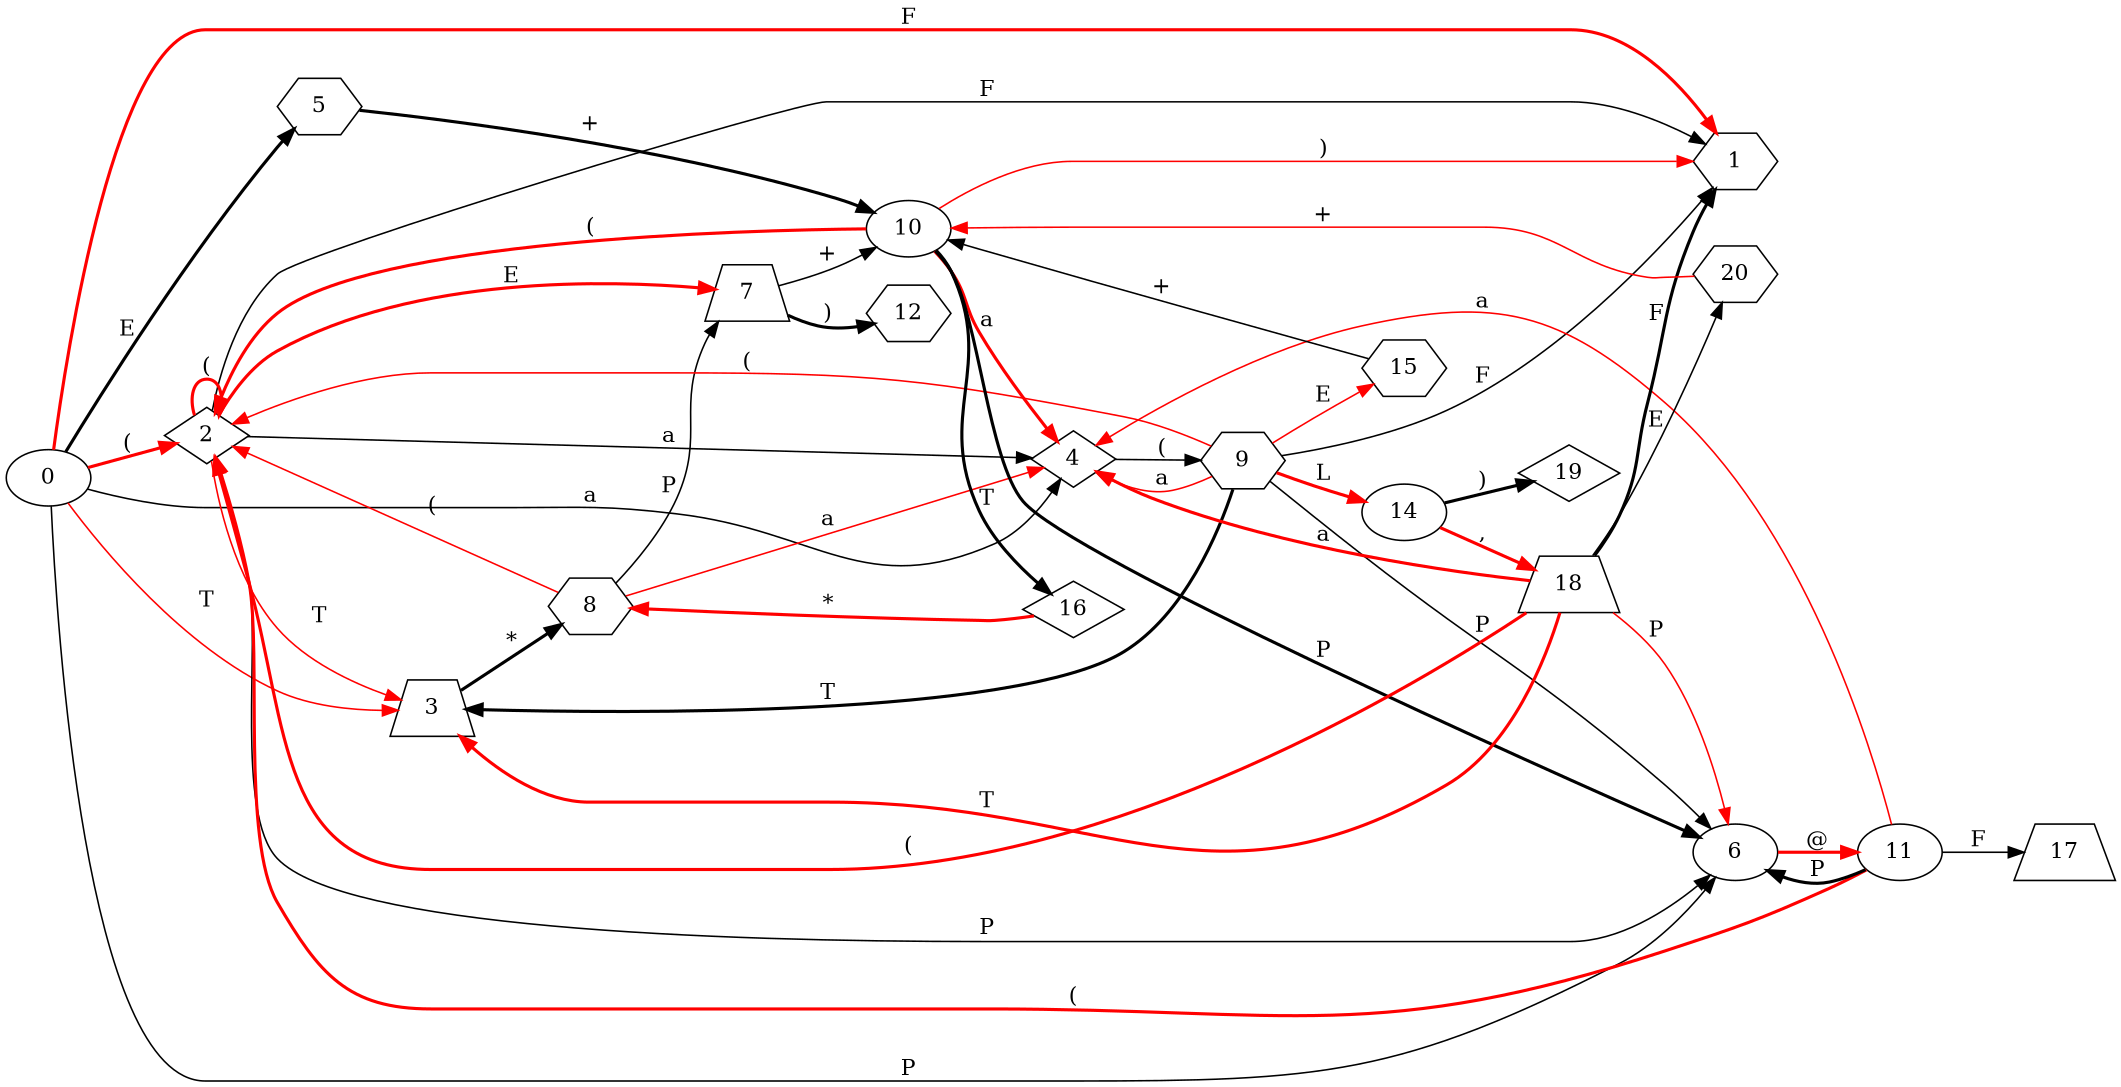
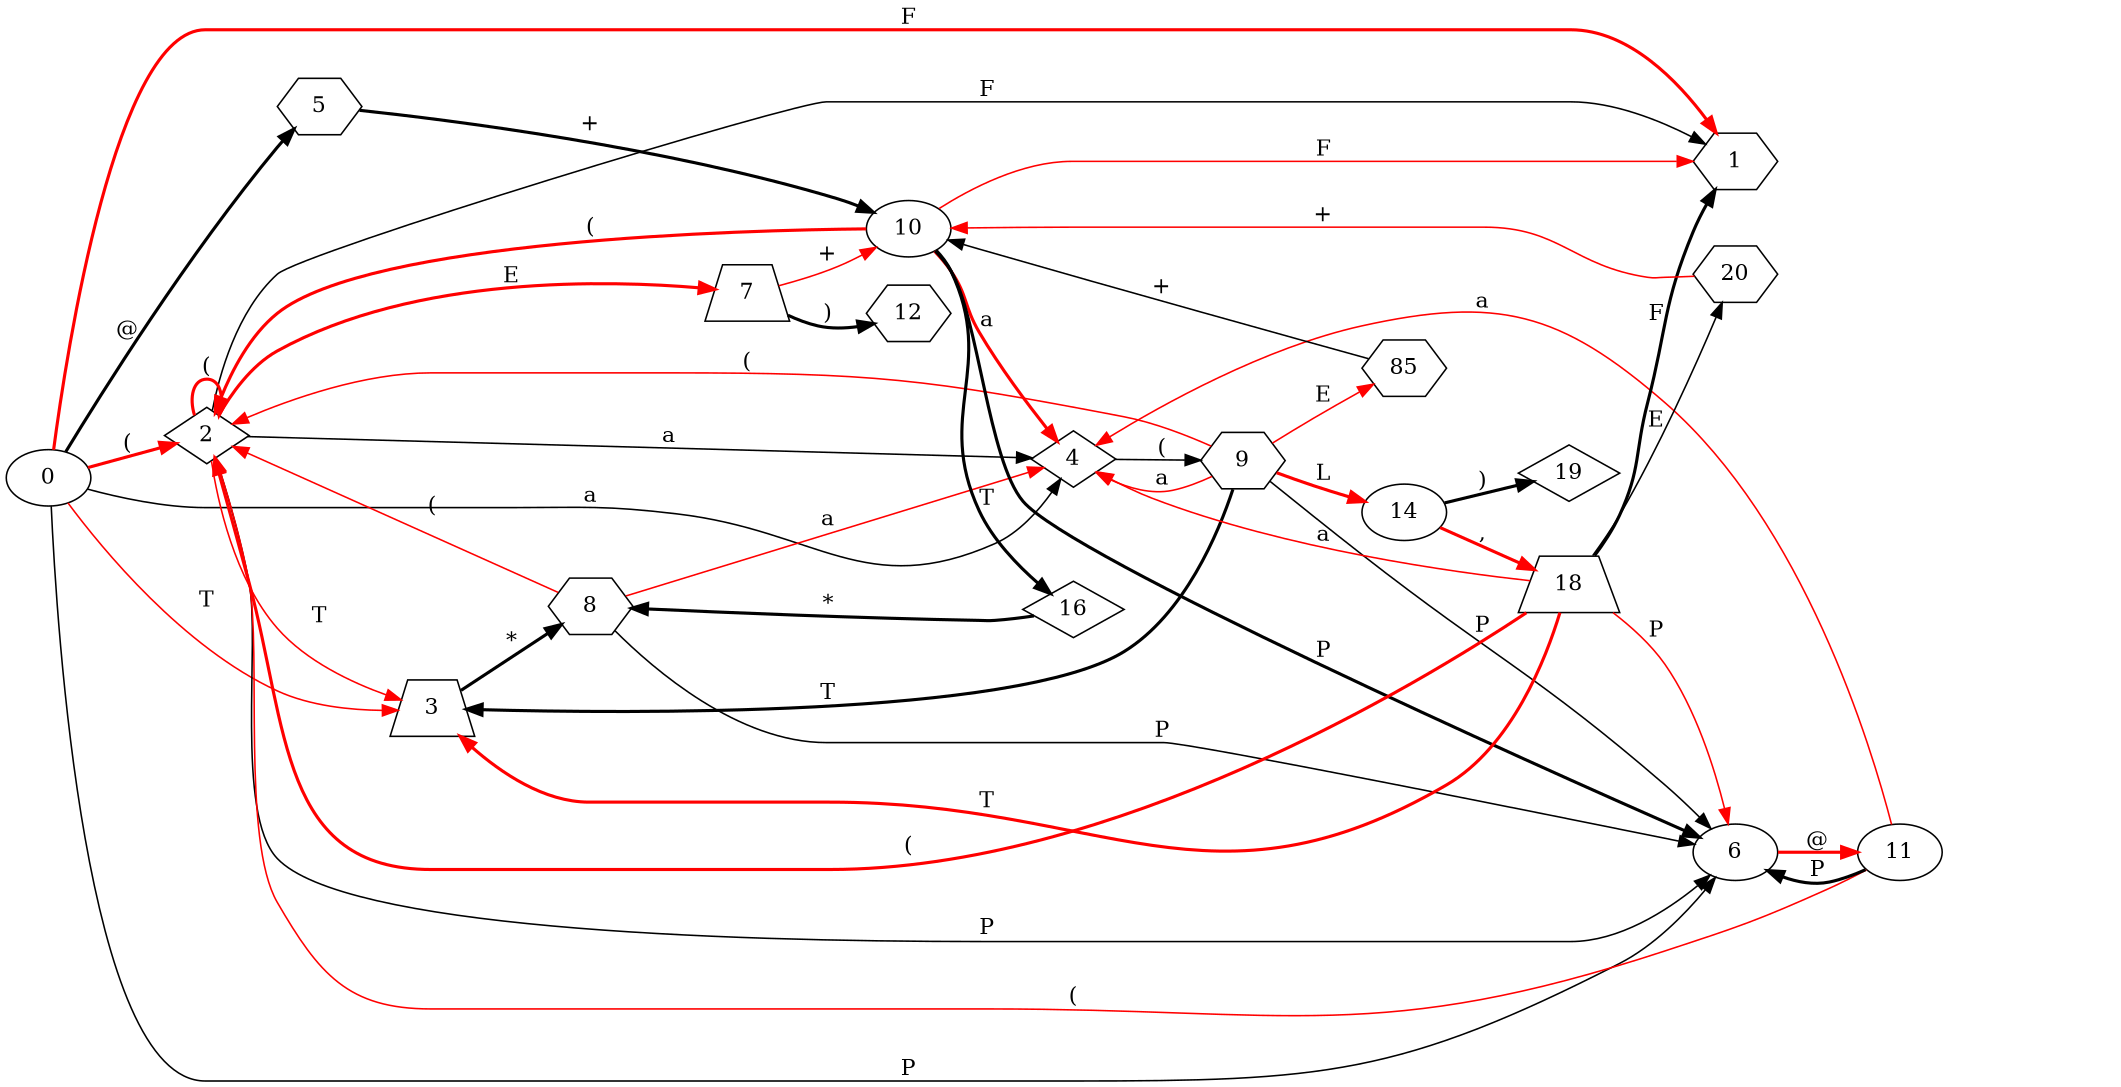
  digraph {
    fontname="DejaVu Serif"
    rankdir=LR
    node [fontname="DejaVu Serif" shape=hexagon]
    edge [color=red fontname="DejaVu Serif" style=bold]
    0 [shape=ellipse]
    1
    2 [shape=diamond]
    3 [shape=trapezium]
    4 [shape=diamond]
    5
    6 [shape=ellipse]
    7 [shape=trapezium]
    8
    9
    10 [shape=ellipse]
    11 [shape=ellipse]
    12
    14 [shape=ellipse]
-   15
+   15 [label=85]
    16 [shape=diamond]
-   17 [shape=trapezium]
    18 [shape=trapezium]
    19 [shape=diamond]
    20
    0 -> 1 [label=F]
    0 -> 2 [label="("]
    0 -> 3 [label=T style=solid]
    0 -> 4 [color=black label=a style=solid]
-   0 -> 5 [color=black label=E]
+   0 -> 5 [color=black label="@"]
    0 -> 6 [color=black label=P style=solid]
    2 -> 1 [color=black label=F style=solid]
    2 -> 2 [label="("]
    2 -> 3 [label=T style=solid]
    2 -> 4 [color=black label=a style=solid]
    2 -> 6 [color=black label=P style=solid]
    2 -> 7 [label=E]
    3 -> 8 [color=black label="*"]
    4 -> 9 [color=black label="(" style=solid]
    5 -> 10 [color=black label="+"]
    6 -> 11 [label="@"]
-   7 -> 10 [color=black label="+" style=solid]
+   7 -> 10 [label="+" style=solid]
    7 -> 12 [color=black label=")"]
    8 -> 2 [label="(" style=solid]
    8 -> 4 [label=a style=solid]
-   8 -> 7 [color=black label=P style=solid]
-   9 -> 1 [color=black label=F style=solid]
+   8 -> 6 [color=black label=P style=solid]
    9 -> 2 [label="(" style=solid]
    9 -> 3 [color=black label=T]
    9 -> 4 [label=a style=solid]
    9 -> 6 [color=black label=P style=solid]
    9 -> 14 [label=L]
    9 -> 15 [label=E style=solid]
-   10 -> 1 [label=")" style=solid]
+   10 -> 1 [label=F style=solid]
    10 -> 2 [label="("]
    10 -> 4 [label=a]
    10 -> 6 [color=black label=P]
    10 -> 16 [color=black label=T]
-   11 -> 2 [label="("]
+   11 -> 2 [label="(" style=solid]
    11 -> 4 [label=a style=solid]
    11 -> 6 [color=black label=P]
-   11 -> 17 [color=black label=F style=solid]
    14 -> 18 [label=","]
    14 -> 19 [color=black label=")"]
    15 -> 10 [color=black label="+" style=solid]
-   16 -> 8 [label="*"]
+   16 -> 8 [color=black label="*"]
    18 -> 1 [color=black label=F]
    18 -> 2 [label="("]
    18 -> 3 [label=T]
-   18 -> 4 [label=a]
+   18 -> 4 [label=a style=solid]
    18 -> 6 [label=P style=solid]
    18 -> 20 [color=black label=E style=solid]
    20 -> 10 [label="+" style=solid]
  }
